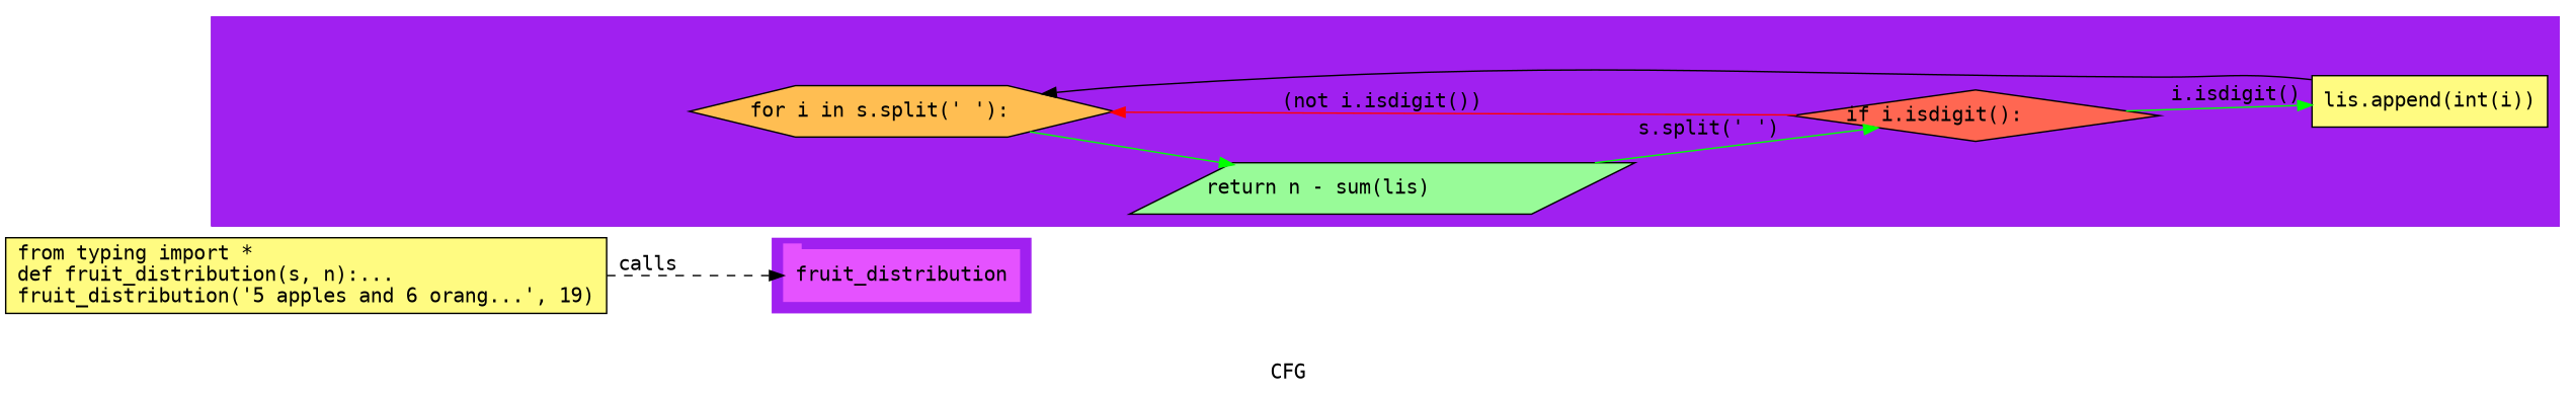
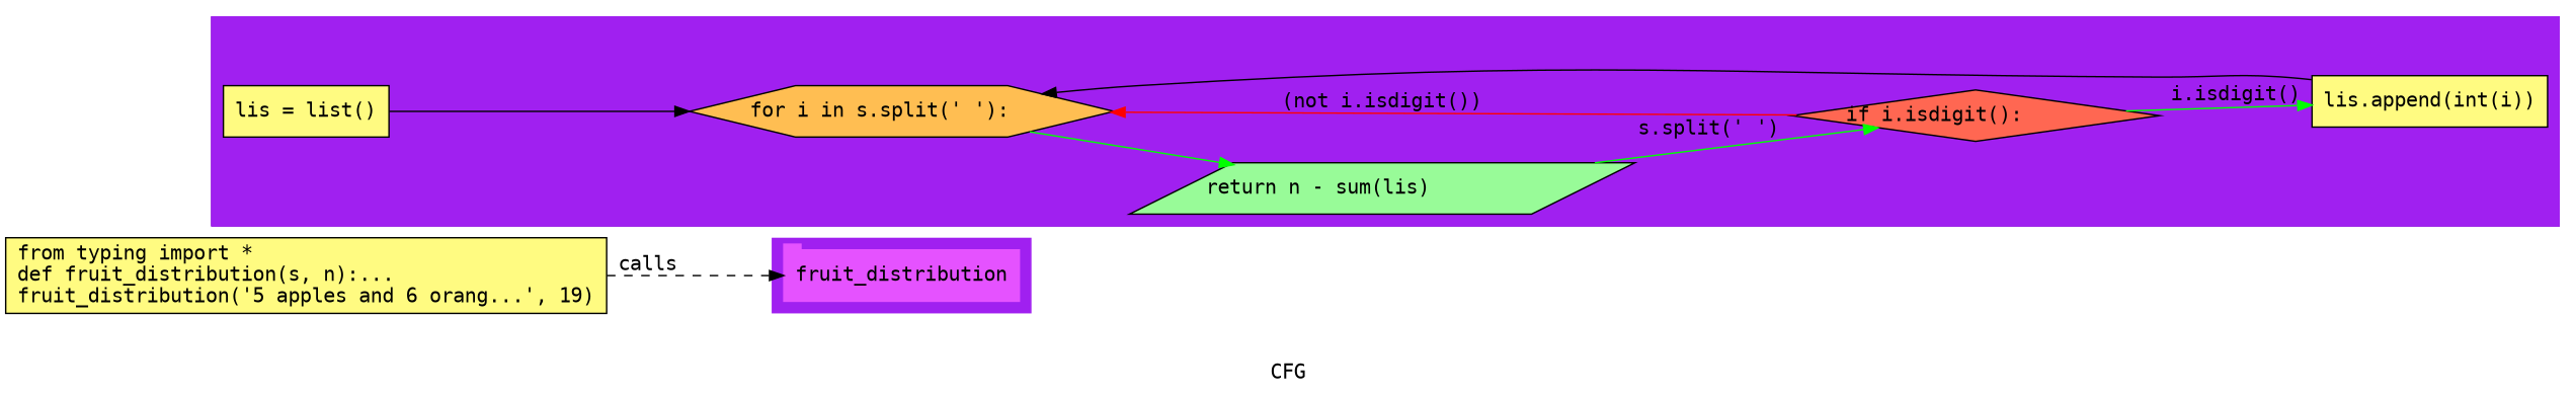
  digraph {
    compound=True
    fontname="DejaVu Sans Mono"
    label=CFG
    pack=False
    rankdir=LR
    ranksep=0.02
    node [fontname="DejaVu Sans Mono" shape=rectangle style="filled,solid" fillcolor="#FFFB81"]
    edge [color=green fontname="DejaVu Sans Mono"]
    n1 [color="#E552FF" height=0.5 label=fruit_distribution linenum="[9]" shape=tab style=filled width=2.2917 fillcolor=""]
+   n2 [height=0.5 label="lis = list()\l" linenum="[3]" width=1.6111]
    n3 [fillcolor="#FFBE52" height=0.5 label="for i in s.split(' '):\l" linenum="[4]" shape=hexagon width=4.1277]
    n4 [fillcolor="#FF6752" height=0.5 label="if i.isdigit():\l" linenum="[5]" shape=diamond width=3.5745]
    n5 [fillcolor="#98fb98" height=0.5 label="return n - sum(lis)\l" linenum="[7]" shape=parallelogram width=4.5794]
    n6 [height=0.5 label="lis.append(int(i))\l" linenum="[6]" width=2.2917]
    n7 [height=0.73611 label="from typing import *\ldef fruit_distribution(s, n):...\lfruit_distribution('5 apples and 6 orang...', 19)\l" linenum="[1]" width=5.8472]
    subgraph cluster_1 {
      color=purple
      compound=true
      label=""
      shape=tab
      style=filled
      n1
    }
    subgraph cluster_2 {
      label=fruit_distribution
+     n2
      n3
      n4
      n5
      n6
      subgraph cluster_3 {
        color=purple
        compound=true
        label=""
        shape=tab
        style=filled
      }
      subgraph cluster_4 {
        color=purple
        compound=true
        label=""
        shape=tab
        style=filled
      }
      subgraph cluster_5 {
        color=purple
        compound=true
        label=""
        shape=tab
        style=filled
      }
      subgraph cluster_6 {
        color=purple
        compound=true
        label=""
        shape=tab
        style=filled
      }
    }
+   n2 -> n3 [color=black]
    n3 -> n5
    n4 -> n3 [color=red label="(not i.isdigit())"]
    n4 -> n6 [label="i.isdigit()"]
    n5 -> n4 [label="s.split(' ')"]
    n6 -> n3 [color=black]
    n7 -> n1 [label=calls style=dashed color=""]
  }
